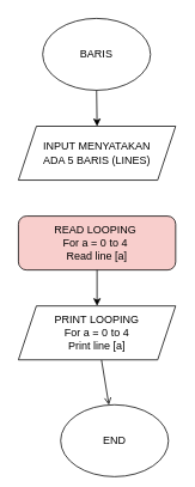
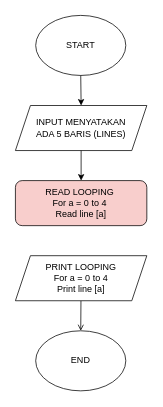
  <mxCell id="0" />
  <mxCell id="1" parent="0" />
- <mxCell id="2" value="BARIS" style="ellipse;whiteSpace=wrap;html=1;" parent="1" vertex="1"><mxGeometry x="47" y="20" width="120" height="80" as="geometry" /></mxCell>
+ <mxCell id="2" value="START" style="ellipse;whiteSpace=wrap;html=1;" parent="1" vertex="1"><mxGeometry x="47" y="20" width="120" height="80" as="geometry" /></mxCell>
  <mxCell id="3" value="INPUT MENYATAKAN&lt;br&gt;ADA 5 BARIS (LINES)" style="shape=parallelogram;perimeter=parallelogramPerimeter;whiteSpace=wrap;html=1;fixedSize=1;" parent="1" vertex="1"><mxGeometry x="20" y="140" width="175" height="60" as="geometry" /></mxCell>
- <mxCell id="4" value="END" style="ellipse;whiteSpace=wrap;html=1;" parent="1" vertex="1"><mxGeometry x="67" y="450" width="120" height="80" as="geometry" /></mxCell>
+ <mxCell id="4" value="END" style="ellipse;whiteSpace=wrap;html=1;" parent="1" vertex="1"><mxGeometry x="47" y="440" width="120" height="80" as="geometry" /></mxCell>
  <mxCell id="5" value="" style="endArrow=open;html=1;rounded=0;" parent="1" source="8" target="4" edge="1"><mxGeometry width="50" height="50" relative="1" as="geometry"><mxPoint x="472.5" y="360" as="sourcePoint" /><mxPoint x="507" y="440" as="targetPoint" /></mxGeometry></mxCell>
  <mxCell id="6" value="" style="endArrow=classic;html=1;rounded=0;exitX=0.5;exitY=1;exitDx=0;exitDy=0;entryX=0.5;entryY=0;entryDx=0;entryDy=0;" parent="1" source="2" target="3" edge="1"><mxGeometry width="50" height="50" relative="1" as="geometry"><mxPoint x="92" y="330" as="sourcePoint" /><mxPoint x="142" y="280" as="targetPoint" /></mxGeometry></mxCell>
  <mxCell id="7" value="READ LOOPING&amp;nbsp;&lt;br&gt;For a = 0 to 4&amp;nbsp;&lt;br&gt;Read line [a]" style="rounded=1;whiteSpace=wrap;html=1;fillColor=#f8cecc;" vertex="1" parent="1"><mxGeometry x="20" y="240" width="175" height="60" as="geometry" /></mxCell>
  <mxCell id="8" value="PRINT LOOPING&lt;br&gt;For a = 0 to 4&lt;br&gt;Print line [a]" style="shape=parallelogram;perimeter=parallelogramPerimeter;whiteSpace=wrap;html=1;fixedSize=1;" vertex="1" parent="1"><mxGeometry x="20" y="340" width="175" height="60" as="geometry" /></mxCell>
- <mxCell id="9" value="" style="endArrow=classic;html=1;rounded=0;exitX=0.5;exitY=1;exitDx=0;exitDy=0;entryX=0.5;entryY=0;entryDx=0;entryDy=0;" edge="1" parent="1" source="7" target="8"><mxGeometry width="50" height="50" relative="1" as="geometry"><mxPoint x="252" y="340" as="sourcePoint" /><mxPoint x="302" y="290" as="targetPoint" /></mxGeometry></mxCell>
+ <mxCell id="10" value="" style="endArrow=classic;html=1;rounded=0;exitX=0.5;exitY=1;exitDx=0;exitDy=0;entryX=0.5;entryY=0;entryDx=0;entryDy=0;" edge="1" parent="1" source="3" target="7"><mxGeometry width="50" height="50" relative="1" as="geometry"><mxPoint x="252" y="340" as="sourcePoint" /><mxPoint x="302" y="290" as="targetPoint" /></mxGeometry></mxCell>
